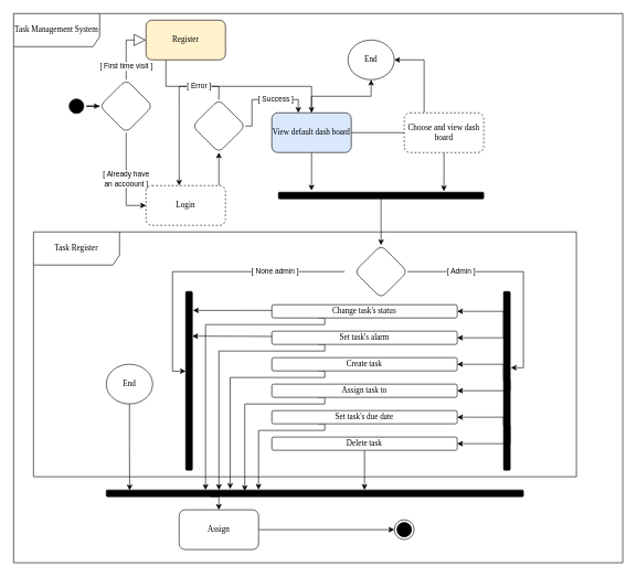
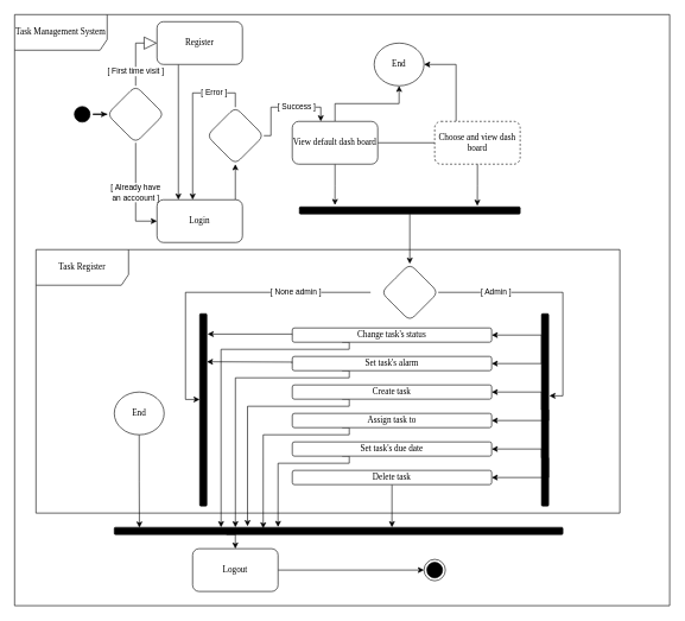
  <mxCell id="0" />
  <mxCell id="1" parent="0" />
  <mxCell id="2" value="Task Management System" style="shape=umlFrame;whiteSpace=wrap;html=1;rounded=1;shadow=0;comic=0;labelBackgroundColor=none;strokeWidth=1;fontFamily=Verdana;fontSize=12;align=center;width=130;height=50;" parent="1" vertex="1"><mxGeometry x="20" y="20" width="920" height="830" as="geometry" /></mxCell>
  <mxCell id="3" value="" style="edgeStyle=orthogonalEdgeStyle;rounded=0;orthogonalLoop=1;jettySize=auto;html=1;strokeColor=#000000;" edge="1" parent="1" source="4" target="6"><mxGeometry relative="1" as="geometry" /></mxCell>
  <mxCell id="4" value="" style="ellipse;html=1;shape=startState;fillColor=#000000;strokeColor=#000000;rounded=1;shadow=0;comic=0;labelBackgroundColor=none;fontFamily=Verdana;fontSize=12;fontColor=#000000;align=center;direction=south;" parent="1" vertex="1"><mxGeometry x="100" y="145" width="30" height="30" as="geometry" /></mxCell>
  <mxCell id="5" value="[ Already have&lt;br&gt;an accoount ]" style="edgeStyle=orthogonalEdgeStyle;rounded=0;orthogonalLoop=1;jettySize=auto;html=1;strokeColor=#000000;" edge="1" parent="1" source="6" target="11"><mxGeometry relative="1" as="geometry"><Array as="points"><mxPoint x="190" y="310" /></Array></mxGeometry></mxCell>
  <mxCell id="6" value="" style="rhombus;whiteSpace=wrap;html=1;fontFamily=Verdana;fillColor=#FFFFFF;strokeColor=#000000;fontColor=#000000;rounded=1;shadow=0;comic=0;labelBackgroundColor=none;" vertex="1" parent="1"><mxGeometry x="150" y="120" width="80" height="80" as="geometry" /></mxCell>
- <mxCell id="7" style="edgeStyle=orthogonalEdgeStyle;rounded=0;orthogonalLoop=1;jettySize=auto;html=1;exitX=0.25;exitY=1;exitDx=0;exitDy=0;strokeColor=#000000;" edge="1" parent="1" source="8" target="18"><mxGeometry relative="1" as="geometry" /></mxCell>
- <mxCell id="8" value="Register" style="whiteSpace=wrap;html=1;fontFamily=Verdana;fillColor=#fff2cc;strokeColor=#000000;fontColor=#000000;rounded=1;shadow=0;comic=0;labelBackgroundColor=none;" vertex="1" parent="1"><mxGeometry x="220" y="30" width="120" height="60" as="geometry" /></mxCell>
+ <mxCell id="7" style="edgeStyle=orthogonalEdgeStyle;rounded=0;orthogonalLoop=1;jettySize=auto;html=1;exitX=0.25;exitY=1;exitDx=0;exitDy=0;entryX=0.25;entryY=0;entryDx=0;entryDy=0;strokeColor=#000000;" edge="1" parent="1" source="8" target="11"><mxGeometry relative="1" as="geometry" /></mxCell>
+ <mxCell id="8" value="Register" style="whiteSpace=wrap;html=1;fontFamily=Verdana;fillColor=#FFFFFF;strokeColor=#000000;fontColor=#000000;rounded=1;shadow=0;comic=0;labelBackgroundColor=none;" vertex="1" parent="1"><mxGeometry x="220" y="30" width="120" height="60" as="geometry" /></mxCell>
  <mxCell id="9" value="[ First time visit ]" style="endArrow=block;endSize=16;endFill=0;html=1;rounded=0;exitX=0.5;exitY=0;exitDx=0;exitDy=0;entryX=0;entryY=0.5;entryDx=0;entryDy=0;strokeColor=#000000;" edge="1" parent="1"><mxGeometry x="-0.556" width="160" relative="1" as="geometry"><mxPoint x="190" y="120" as="sourcePoint" /><mxPoint x="220" y="60" as="targetPoint" /><Array as="points"><mxPoint x="190" y="60" /></Array><mxPoint as="offset" /></mxGeometry></mxCell>
  <mxCell id="10" value="" style="edgeStyle=orthogonalEdgeStyle;rounded=0;orthogonalLoop=1;jettySize=auto;html=1;strokeColor=#000000;" edge="1" parent="1" source="11" target="14"><mxGeometry relative="1" as="geometry"><Array as="points"><mxPoint x="330" y="240" /><mxPoint x="330" y="240" /></Array></mxGeometry></mxCell>
- <mxCell id="11" value="Login" style="whiteSpace=wrap;html=1;fontFamily=Verdana;fillColor=#FFFFFF;strokeColor=#000000;fontColor=#000000;rounded=1;shadow=0;comic=0;labelBackgroundColor=none;dashed=1;" vertex="1" parent="1"><mxGeometry x="220" y="280" width="120" height="60" as="geometry" /></mxCell>
+ <mxCell id="11" value="Login" style="whiteSpace=wrap;html=1;fontFamily=Verdana;fillColor=#FFFFFF;strokeColor=#000000;fontColor=#000000;rounded=1;shadow=0;comic=0;labelBackgroundColor=none;" vertex="1" parent="1"><mxGeometry x="220" y="280" width="120" height="60" as="geometry" /></mxCell>
  <mxCell id="12" value="[ Error ]" style="edgeStyle=orthogonalEdgeStyle;rounded=0;orthogonalLoop=1;jettySize=auto;html=1;exitX=0.5;exitY=0;exitDx=0;exitDy=0;entryX=0.417;entryY=0;entryDx=0;entryDy=0;entryPerimeter=0;strokeColor=#000000;" edge="1" parent="1" source="14" target="11"><mxGeometry x="-0.565" relative="1" as="geometry"><mxPoint as="offset" /></mxGeometry></mxCell>
  <mxCell id="13" value="[ Success ]" style="edgeStyle=orthogonalEdgeStyle;rounded=0;orthogonalLoop=1;jettySize=auto;html=1;exitX=1;exitY=0.5;exitDx=0;exitDy=0;strokeColor=#000000;" edge="1" parent="1" source="14" target="18"><mxGeometry x="0.222" relative="1" as="geometry"><Array as="points"><mxPoint x="380" y="190" /><mxPoint x="380" y="150" /><mxPoint x="450" y="150" /></Array><mxPoint as="offset" /></mxGeometry></mxCell>
  <mxCell id="14" value="" style="rhombus;whiteSpace=wrap;html=1;fontFamily=Verdana;fillColor=#FFFFFF;strokeColor=#000000;fontColor=#000000;rounded=1;shadow=0;comic=0;labelBackgroundColor=none;" vertex="1" parent="1"><mxGeometry x="290" y="150" width="80" height="80" as="geometry" /></mxCell>
  <mxCell id="15" value="" style="edgeStyle=orthogonalEdgeStyle;rounded=0;orthogonalLoop=1;jettySize=auto;html=1;strokeColor=#000000;" edge="1" parent="1" source="18" target="19"><mxGeometry relative="1" as="geometry" /></mxCell>
  <mxCell id="16" value="" style="edgeStyle=orthogonalEdgeStyle;rounded=0;orthogonalLoop=1;jettySize=auto;html=1;strokeColor=#000000;endArrow=none;" edge="1" parent="1" source="18" target="22"><mxGeometry relative="1" as="geometry" /></mxCell>
  <mxCell id="17" style="edgeStyle=orthogonalEdgeStyle;rounded=0;orthogonalLoop=1;jettySize=auto;html=1;exitX=0.5;exitY=1;exitDx=0;exitDy=0;entryX=0.161;entryY=-0.25;entryDx=0;entryDy=0;entryPerimeter=0;strokeColor=#000000;" edge="1" parent="1" source="18" target="24"><mxGeometry relative="1" as="geometry" /></mxCell>
- <mxCell id="18" value="View default dash board" style="rounded=1;whiteSpace=wrap;html=1;fontFamily=Verdana;fillColor=#dae8fc;strokeColor=#000000;fontColor=#000000;shadow=0;comic=0;labelBackgroundColor=none;" vertex="1" parent="1"><mxGeometry x="410" y="170" width="120" height="60" as="geometry" /></mxCell>
+ <mxCell id="18" value="View default dash board" style="rounded=1;whiteSpace=wrap;html=1;fontFamily=Verdana;fillColor=#FFFFFF;strokeColor=#000000;fontColor=#000000;shadow=0;comic=0;labelBackgroundColor=none;" vertex="1" parent="1"><mxGeometry x="410" y="170" width="120" height="60" as="geometry" /></mxCell>
  <mxCell id="19" value="End" style="ellipse;whiteSpace=wrap;html=1;fontFamily=Verdana;fillColor=#FFFFFF;strokeColor=#000000;fontColor=#000000;rounded=1;shadow=0;comic=0;labelBackgroundColor=none;" vertex="1" parent="1"><mxGeometry x="525" y="60" width="70" height="60" as="geometry" /></mxCell>
  <mxCell id="20" style="edgeStyle=orthogonalEdgeStyle;rounded=0;orthogonalLoop=1;jettySize=auto;html=1;exitX=0.25;exitY=0;exitDx=0;exitDy=0;entryX=1;entryY=0.5;entryDx=0;entryDy=0;strokeColor=#000000;" edge="1" parent="1" source="22" target="19"><mxGeometry relative="1" as="geometry" /></mxCell>
  <mxCell id="21" style="edgeStyle=orthogonalEdgeStyle;rounded=0;orthogonalLoop=1;jettySize=auto;html=1;exitX=0.5;exitY=1;exitDx=0;exitDy=0;entryX=0.806;entryY=-0.15;entryDx=0;entryDy=0;entryPerimeter=0;strokeColor=#000000;" edge="1" parent="1" source="22" target="24"><mxGeometry relative="1" as="geometry" /></mxCell>
  <mxCell id="22" value="Choose and view dash board" style="whiteSpace=wrap;html=1;fontFamily=Verdana;fillColor=#FFFFFF;strokeColor=#000000;fontColor=#000000;rounded=1;shadow=0;comic=0;labelBackgroundColor=none;dashed=1;" vertex="1" parent="1"><mxGeometry x="610" y="170" width="120" height="60" as="geometry" /></mxCell>
  <mxCell id="23" style="edgeStyle=orthogonalEdgeStyle;rounded=0;orthogonalLoop=1;jettySize=auto;html=1;exitX=0.5;exitY=1;exitDx=0;exitDy=0;entryX=0.5;entryY=0;entryDx=0;entryDy=0;strokeColor=#000000;" edge="1" parent="1" source="24" target="27"><mxGeometry relative="1" as="geometry" /></mxCell>
  <mxCell id="24" value="" style="whiteSpace=wrap;html=1;fontFamily=Verdana;fillColor=#000000;strokeColor=#000000;fontColor=#000000;rounded=1;shadow=0;comic=0;labelBackgroundColor=none;" vertex="1" parent="1"><mxGeometry x="420" y="290" width="310" height="10" as="geometry" /></mxCell>
  <mxCell id="25" value="[ None admin ]" style="edgeStyle=orthogonalEdgeStyle;rounded=0;orthogonalLoop=1;jettySize=auto;html=1;exitX=0;exitY=0.5;exitDx=0;exitDy=0;entryX=0;entryY=0.446;entryDx=0;entryDy=0;strokeColor=#000000;entryPerimeter=0;" edge="1" parent="1" target="49"><mxGeometry x="-0.513" relative="1" as="geometry"><mxPoint x="520" y="410" as="sourcePoint" /><mxPoint x="400" y="560" as="targetPoint" /><Array as="points"><mxPoint x="260" y="410" /><mxPoint x="260" y="560" /></Array><mxPoint as="offset" /></mxGeometry></mxCell>
  <mxCell id="26" value="[ Admin ]" style="edgeStyle=orthogonalEdgeStyle;rounded=0;orthogonalLoop=1;jettySize=auto;html=1;strokeColor=#000000;entryX=1.1;entryY=0.427;entryDx=0;entryDy=0;entryPerimeter=0;exitX=1;exitY=0.5;exitDx=0;exitDy=0;" edge="1" parent="1" source="27" target="36"><mxGeometry x="-0.521" relative="1" as="geometry"><mxPoint x="600" y="410" as="sourcePoint" /><mxPoint x="810" y="400" as="targetPoint" /><mxPoint as="offset" /></mxGeometry></mxCell>
  <mxCell id="27" value="" style="rhombus;whiteSpace=wrap;html=1;fontFamily=Verdana;fillColor=#FFFFFF;strokeColor=#000000;fontColor=#000000;rounded=1;shadow=0;comic=0;labelBackgroundColor=none;" vertex="1" parent="1"><mxGeometry x="535" y="370" width="80" height="80" as="geometry" /></mxCell>
  <mxCell id="28" style="edgeStyle=orthogonalEdgeStyle;rounded=0;orthogonalLoop=1;jettySize=auto;html=1;exitX=0.25;exitY=1;exitDx=0;exitDy=0;entryX=0.297;entryY=-0.15;entryDx=0;entryDy=0;entryPerimeter=0;strokeColor=#000000;" edge="1" parent="1" source="29" target="51"><mxGeometry relative="1" as="geometry"><Array as="points"><mxPoint x="490" y="570" /><mxPoint x="347" y="570" /></Array></mxGeometry></mxCell>
  <mxCell id="29" value="Create task" style="whiteSpace=wrap;html=1;fontFamily=Verdana;fillColor=#FFFFFF;strokeColor=#000000;fontColor=#000000;rounded=1;shadow=0;comic=0;labelBackgroundColor=none;" vertex="1" parent="1"><mxGeometry x="410" y="540" width="280" height="20" as="geometry" /></mxCell>
  <mxCell id="30" style="edgeStyle=orthogonalEdgeStyle;rounded=0;orthogonalLoop=1;jettySize=auto;html=1;exitX=0;exitY=0.75;exitDx=0;exitDy=0;entryX=1;entryY=0.5;entryDx=0;entryDy=0;strokeColor=#000000;" edge="1" parent="1" source="36" target="48"><mxGeometry relative="1" as="geometry"><Array as="points"><mxPoint x="770" y="670" /></Array></mxGeometry></mxCell>
  <mxCell id="31" style="edgeStyle=orthogonalEdgeStyle;rounded=0;orthogonalLoop=1;jettySize=auto;html=1;exitX=0;exitY=0.5;exitDx=0;exitDy=0;entryX=1;entryY=0.5;entryDx=0;entryDy=0;strokeColor=#000000;" edge="1" parent="1" source="36" target="43"><mxGeometry relative="1" as="geometry"><Array as="points"><mxPoint x="770" y="590" /></Array></mxGeometry></mxCell>
  <mxCell id="32" style="edgeStyle=orthogonalEdgeStyle;rounded=0;orthogonalLoop=1;jettySize=auto;html=1;exitX=0;exitY=0.25;exitDx=0;exitDy=0;entryX=1;entryY=0.5;entryDx=0;entryDy=0;strokeColor=#000000;" edge="1" parent="1" source="36" target="46"><mxGeometry relative="1" as="geometry"><Array as="points"><mxPoint x="760" y="470" /></Array></mxGeometry></mxCell>
  <mxCell id="33" style="edgeStyle=orthogonalEdgeStyle;rounded=0;orthogonalLoop=1;jettySize=auto;html=1;exitX=0;exitY=0.5;exitDx=0;exitDy=0;entryX=1;entryY=0.5;entryDx=0;entryDy=0;strokeColor=#000000;" edge="1" parent="1" source="36" target="29"><mxGeometry relative="1" as="geometry"><Array as="points"><mxPoint x="760" y="550" /></Array></mxGeometry></mxCell>
  <mxCell id="34" style="edgeStyle=orthogonalEdgeStyle;rounded=0;orthogonalLoop=1;jettySize=auto;html=1;exitX=0;exitY=0.75;exitDx=0;exitDy=0;entryX=1;entryY=0.5;entryDx=0;entryDy=0;strokeColor=#000000;" edge="1" parent="1" source="36" target="38"><mxGeometry relative="1" as="geometry"><Array as="points"><mxPoint x="760" y="630" /></Array></mxGeometry></mxCell>
  <mxCell id="35" style="edgeStyle=orthogonalEdgeStyle;rounded=0;orthogonalLoop=1;jettySize=auto;html=1;exitX=0;exitY=0.25;exitDx=0;exitDy=0;entryX=1;entryY=0.5;entryDx=0;entryDy=0;strokeColor=#000000;" edge="1" parent="1" source="36" target="41"><mxGeometry relative="1" as="geometry"><Array as="points"><mxPoint x="760" y="510" /></Array></mxGeometry></mxCell>
  <mxCell id="36" value="" style="whiteSpace=wrap;html=1;fontFamily=Verdana;fillColor=#000000;strokeColor=#000000;fontColor=#000000;rounded=1;shadow=0;comic=0;labelBackgroundColor=none;" vertex="1" parent="1"><mxGeometry x="760" y="440" width="10" height="270" as="geometry" /></mxCell>
  <mxCell id="37" style="edgeStyle=orthogonalEdgeStyle;rounded=0;orthogonalLoop=1;jettySize=auto;html=1;exitX=0.25;exitY=1;exitDx=0;exitDy=0;entryX=0.365;entryY=-0.05;entryDx=0;entryDy=0;entryPerimeter=0;strokeColor=#000000;" edge="1" parent="1" source="38" target="51"><mxGeometry relative="1" as="geometry"><Array as="points"><mxPoint x="490" y="650" /><mxPoint x="390" y="650" /></Array></mxGeometry></mxCell>
  <mxCell id="38" value="Set task's due date" style="whiteSpace=wrap;html=1;fontFamily=Verdana;fillColor=#FFFFFF;strokeColor=#000000;fontColor=#000000;rounded=1;shadow=0;comic=0;labelBackgroundColor=none;" vertex="1" parent="1"><mxGeometry x="410" y="620" width="280" height="20" as="geometry" /></mxCell>
  <mxCell id="39" style="edgeStyle=orthogonalEdgeStyle;rounded=0;orthogonalLoop=1;jettySize=auto;html=1;exitX=0;exitY=0.5;exitDx=0;exitDy=0;entryX=1;entryY=0.25;entryDx=0;entryDy=0;strokeColor=#000000;" edge="1" parent="1" source="41" target="49"><mxGeometry relative="1" as="geometry"><Array as="points"><mxPoint x="420" y="508" /><mxPoint x="335" y="508" /></Array></mxGeometry></mxCell>
  <mxCell id="40" style="edgeStyle=orthogonalEdgeStyle;rounded=0;orthogonalLoop=1;jettySize=auto;html=1;exitX=0.25;exitY=1;exitDx=0;exitDy=0;entryX=0.27;entryY=0;entryDx=0;entryDy=0;entryPerimeter=0;strokeColor=#000000;" edge="1" parent="1" source="41" target="51"><mxGeometry relative="1" as="geometry"><Array as="points"><mxPoint x="490" y="530" /><mxPoint x="330" y="530" /></Array></mxGeometry></mxCell>
  <mxCell id="41" value="Set task's alarm&lt;span style=&quot;color: rgba(0, 0, 0, 0); font-family: monospace; font-size: 0px; text-align: start;&quot;&gt;%3CmxGraphModel%3E%3Croot%3E%3CmxCell%20id%3D%220%22%2F%3E%3CmxCell%20id%3D%221%22%20parent%3D%220%22%2F%3E%3CmxCell%20id%3D%222%22%20value%3D%22Set%20task's%20due%20date%22%20style%3D%22whiteSpace%3Dwrap%3Bhtml%3D1%3BfontFamily%3DVerdana%3BfillColor%3D%23FFFFFF%3BstrokeColor%3D%23000000%3BfontColor%3D%23000000%3Brounded%3D1%3Bshadow%3D0%3Bcomic%3D0%3BlabelBackgroundColor%3Dnone%3B%22%20vertex%3D%221%22%20parent%3D%221%22%3E%3CmxGeometry%20x%3D%22210%22%20y%3D%22480%22%20width%3D%22280%22%20height%3D%2220%22%20as%3D%22geometry%22%2F%3E%3C%2FmxCell%3E%3C%2Froot%3E%3C%2FmxGraphModel%3E&lt;/span&gt;" style="whiteSpace=wrap;html=1;fontFamily=Verdana;fillColor=#FFFFFF;strokeColor=#000000;fontColor=#000000;rounded=1;shadow=0;comic=0;labelBackgroundColor=none;" vertex="1" parent="1"><mxGeometry x="410" y="500" width="280" height="20" as="geometry" /></mxCell>
  <mxCell id="42" style="edgeStyle=orthogonalEdgeStyle;rounded=0;orthogonalLoop=1;jettySize=auto;html=1;exitX=0.25;exitY=1;exitDx=0;exitDy=0;entryX=0.332;entryY=0.15;entryDx=0;entryDy=0;entryPerimeter=0;strokeColor=#000000;" edge="1" parent="1" source="43" target="51"><mxGeometry relative="1" as="geometry"><Array as="points"><mxPoint x="490" y="610" /><mxPoint x="369" y="610" /></Array></mxGeometry></mxCell>
  <mxCell id="43" value="Assign task to" style="whiteSpace=wrap;html=1;fontFamily=Verdana;fillColor=#FFFFFF;strokeColor=#000000;fontColor=#000000;rounded=1;shadow=0;comic=0;labelBackgroundColor=none;" vertex="1" parent="1"><mxGeometry x="410" y="580" width="280" height="20" as="geometry" /></mxCell>
  <mxCell id="44" style="edgeStyle=orthogonalEdgeStyle;rounded=0;orthogonalLoop=1;jettySize=auto;html=1;exitX=0;exitY=0.5;exitDx=0;exitDy=0;entryX=1.1;entryY=0.106;entryDx=0;entryDy=0;entryPerimeter=0;strokeColor=#000000;" edge="1" parent="1" source="46" target="49"><mxGeometry relative="1" as="geometry"><Array as="points"><mxPoint x="420" y="469" /></Array></mxGeometry></mxCell>
  <mxCell id="45" style="edgeStyle=orthogonalEdgeStyle;rounded=0;orthogonalLoop=1;jettySize=auto;html=1;exitX=0.25;exitY=1;exitDx=0;exitDy=0;entryX=0.238;entryY=0;entryDx=0;entryDy=0;entryPerimeter=0;strokeColor=#000000;" edge="1" parent="1" source="46" target="51"><mxGeometry relative="1" as="geometry"><Array as="points"><mxPoint x="490" y="490" /><mxPoint x="310" y="490" /></Array></mxGeometry></mxCell>
  <mxCell id="46" value="Change task's status&lt;span style=&quot;color: rgba(0, 0, 0, 0); font-family: monospace; font-size: 0px; text-align: start;&quot;&gt;%3CmxGraphModel%3E%3Croot%3E%3CmxCell%20id%3D%220%22%2F%3E%3CmxCell%20id%3D%221%22%20parent%3D%220%22%2F%3E%3CmxCell%20id%3D%222%22%20value%3D%22Set%20task's%20due%20date%22%20style%3D%22whiteSpace%3Dwrap%3Bhtml%3D1%3BfontFamily%3DVerdana%3BfillColor%3D%23FFFFFF%3BstrokeColor%3D%23000000%3BfontColor%3D%23000000%3Brounded%3D1%3Bshadow%3D0%3Bcomic%3D0%3BlabelBackgroundColor%3Dnone%3B%22%20vertex%3D%221%22%20parent%3D%221%22%3E%3CmxGeometry%20x%3D%22210%22%20y%3D%22480%22%20width%3D%22280%22%20height%3D%2220%22%20as%3D%22geometry%22%2F%3E%3C%2FmxCell%3E%3C%2Froot%3E%3C%2FmxGraphModel%3E&lt;/span&gt;" style="whiteSpace=wrap;html=1;fontFamily=Verdana;fillColor=#FFFFFF;strokeColor=#000000;fontColor=#000000;rounded=1;shadow=0;comic=0;labelBackgroundColor=none;" vertex="1" parent="1"><mxGeometry x="410" y="460" width="280" height="20" as="geometry" /></mxCell>
  <mxCell id="47" style="edgeStyle=orthogonalEdgeStyle;rounded=0;orthogonalLoop=1;jettySize=auto;html=1;exitX=0.5;exitY=1;exitDx=0;exitDy=0;entryX=0.619;entryY=0;entryDx=0;entryDy=0;entryPerimeter=0;strokeColor=#000000;" edge="1" parent="1" source="48" target="51"><mxGeometry relative="1" as="geometry" /></mxCell>
  <mxCell id="48" value="Delete task" style="whiteSpace=wrap;html=1;fontFamily=Verdana;fillColor=#FFFFFF;strokeColor=#000000;fontColor=#000000;rounded=1;shadow=0;comic=0;labelBackgroundColor=none;" vertex="1" parent="1"><mxGeometry x="410" y="660" width="280" height="20" as="geometry" /></mxCell>
  <mxCell id="49" value="" style="whiteSpace=wrap;html=1;fontFamily=Verdana;fillColor=#000000;strokeColor=#000000;fontColor=#000000;rounded=1;shadow=0;comic=0;labelBackgroundColor=none;" vertex="1" parent="1"><mxGeometry x="280" y="440" width="10" height="270" as="geometry" /></mxCell>
  <mxCell id="50" style="edgeStyle=orthogonalEdgeStyle;rounded=0;orthogonalLoop=1;jettySize=auto;html=1;exitX=0.25;exitY=1;exitDx=0;exitDy=0;entryX=0.5;entryY=0;entryDx=0;entryDy=0;strokeColor=#000000;" edge="1" parent="1" source="51" target="55"><mxGeometry relative="1" as="geometry" /></mxCell>
  <mxCell id="51" value="" style="whiteSpace=wrap;html=1;fontFamily=Verdana;fillColor=#000000;strokeColor=#000000;fontColor=#000000;rounded=1;shadow=0;comic=0;labelBackgroundColor=none;" vertex="1" parent="1"><mxGeometry x="160" y="740" width="630" height="10" as="geometry" /></mxCell>
  <mxCell id="52" style="edgeStyle=orthogonalEdgeStyle;rounded=0;orthogonalLoop=1;jettySize=auto;html=1;exitX=0.5;exitY=1;exitDx=0;exitDy=0;entryX=0.056;entryY=0.05;entryDx=0;entryDy=0;entryPerimeter=0;strokeColor=#000000;" edge="1" parent="1" source="53" target="51"><mxGeometry relative="1" as="geometry" /></mxCell>
  <mxCell id="53" value="End" style="ellipse;whiteSpace=wrap;html=1;fontFamily=Verdana;fillColor=#FFFFFF;strokeColor=#000000;fontColor=#000000;rounded=1;shadow=0;comic=0;labelBackgroundColor=none;" vertex="1" parent="1"><mxGeometry x="160" y="550" width="70" height="60" as="geometry" /></mxCell>
  <mxCell id="54" value="" style="edgeStyle=orthogonalEdgeStyle;rounded=0;orthogonalLoop=1;jettySize=auto;html=1;strokeColor=#000000;entryX=0;entryY=0.5;entryDx=0;entryDy=0;" edge="1" parent="1" source="55" target="56"><mxGeometry relative="1" as="geometry"><mxPoint x="470" y="800" as="targetPoint" /></mxGeometry></mxCell>
- <mxCell id="55" value="Assign" style="whiteSpace=wrap;html=1;fontFamily=Verdana;fillColor=#FFFFFF;strokeColor=#000000;fontColor=#000000;rounded=1;shadow=0;comic=0;labelBackgroundColor=none;" vertex="1" parent="1"><mxGeometry x="270" y="770" width="120" height="60" as="geometry" /></mxCell>
+ <mxCell id="55" value="Logout" style="whiteSpace=wrap;html=1;fontFamily=Verdana;fillColor=#FFFFFF;strokeColor=#000000;fontColor=#000000;rounded=1;shadow=0;comic=0;labelBackgroundColor=none;" vertex="1" parent="1"><mxGeometry x="270" y="770" width="120" height="60" as="geometry" /></mxCell>
  <mxCell id="56" value="" style="ellipse;html=1;shape=endState;fillColor=#000000;strokeColor=#000000;" vertex="1" parent="1"><mxGeometry x="595" y="785" width="30" height="30" as="geometry" /></mxCell>
  <mxCell id="57" value="Task Register" style="shape=umlFrame;whiteSpace=wrap;html=1;rounded=1;shadow=0;comic=0;labelBackgroundColor=none;strokeWidth=1;fontFamily=Verdana;fontSize=12;align=center;width=130;height=50;" vertex="1" parent="1"><mxGeometry x="50" y="350" width="820" height="370" as="geometry" /></mxCell>
